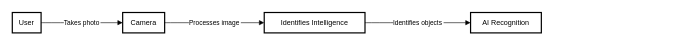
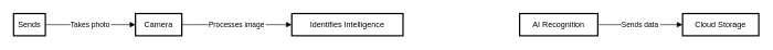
  <mxCell id="0" />
  <mxCell id="1" parent="0" />
- <mxCell id="2" value="User" style="whiteSpace=wrap;strokeWidth=2;" vertex="1" parent="1"><mxGeometry width="48" height="34" as="geometry" x="20" y="20" /></mxCell>
+ <mxCell id="2" value="Sends" style="whiteSpace=wrap;strokeWidth=2;" vertex="1" parent="1"><mxGeometry width="48" height="34" as="geometry" x="20" y="20" /></mxCell>
  <mxCell id="3" value="Camera" style="whiteSpace=wrap;strokeWidth=2;" vertex="1" parent="1"><mxGeometry x="204" width="70" height="34" as="geometry" y="20" /></mxCell>
  <mxCell id="4" value="Identifies Intelligence" style="whiteSpace=wrap;strokeWidth=2;" vertex="1" parent="1"><mxGeometry x="440" width="168" height="34" as="geometry" y="20" /></mxCell>
  <mxCell id="5" value="AI Recognition" style="whiteSpace=wrap;strokeWidth=2;" vertex="1" parent="1"><mxGeometry x="784" width="118" height="34" as="geometry" y="20" /></mxCell>
+ <mxCell id="6" value="Cloud Storage" style="whiteSpace=wrap;strokeWidth=2;" vertex="1" parent="1"><mxGeometry x="1030" width="115" height="34" as="geometry" y="20" /></mxCell>
  <mxCell id="7" value="Takes photo" style="curved=1;startArrow=none;endArrow=block;exitX=0.99;exitY=0.5;entryX=0;entryY=0.5;" edge="1" parent="1" source="2" target="3"><mxGeometry relative="1" as="geometry"><Array as="points" /></mxGeometry></mxCell>
  <mxCell id="8" value="Processes image" style="curved=1;startArrow=none;endArrow=block;exitX=1;exitY=0.5;entryX=0;entryY=0.5;" edge="1" parent="1" source="3" target="4"><mxGeometry relative="1" as="geometry"><Array as="points" /></mxGeometry></mxCell>
- <mxCell id="9" value="Identifies objects" style="curved=1;startArrow=none;endArrow=block;exitX=1;exitY=0.5;entryX=0;entryY=0.5;" edge="1" parent="1" source="4" target="5"><mxGeometry relative="1" as="geometry"><Array as="points" /></mxGeometry></mxCell>
+ <mxCell id="10" value="Sends data" style="curved=1;startArrow=none;endArrow=block;exitX=1;exitY=0.5;entryX=0;entryY=0.5;" edge="1" parent="1" source="5" target="6"><mxGeometry relative="1" as="geometry"><Array as="points" /></mxGeometry></mxCell>
